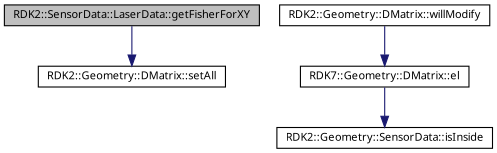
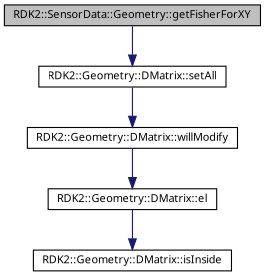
  digraph {
    rankdir=TB
    node [color=black fillcolor=white fontname="FreeSans.ttf" fontsize=10 shape=record style=filled]
    edge [color=midnightblue fontname="FreeSans.ttf" fontsize=10 labelfontname="FreeSans.ttf" labelfontsize=10 style=solid]
-   n1 [fillcolor=grey75 fontcolor=black height=0.2 label="RDK2::SensorData::LaserData::getFisherForXY" width=0.4]
+   n1 [fillcolor=grey75 fontcolor=black height=0.2 label="RDK2::SensorData::Geometry::getFisherForXY" width=0.4]
    n2 [height=0.2 label="RDK2::Geometry::DMatrix::setAll" width=0.4]
-   n3 [height=0.2 label="RDK7::Geometry::DMatrix::el" width=0.4]
-   n4 [height=0.2 label="RDK2::Geometry::SensorData::isInside" width=0.4]
+   n3 [height=0.2 label="RDK2::Geometry::DMatrix::el" width=0.4]
+   n4 [height=0.2 label="RDK2::Geometry::DMatrix::isInside" width=0.4]
    n5 [height=0.2 label="RDK2::Geometry::DMatrix::willModify" width=0.4]
    n1 -> n2
+   n2 -> n5
    n3 -> n4
    n5 -> n3
  }
